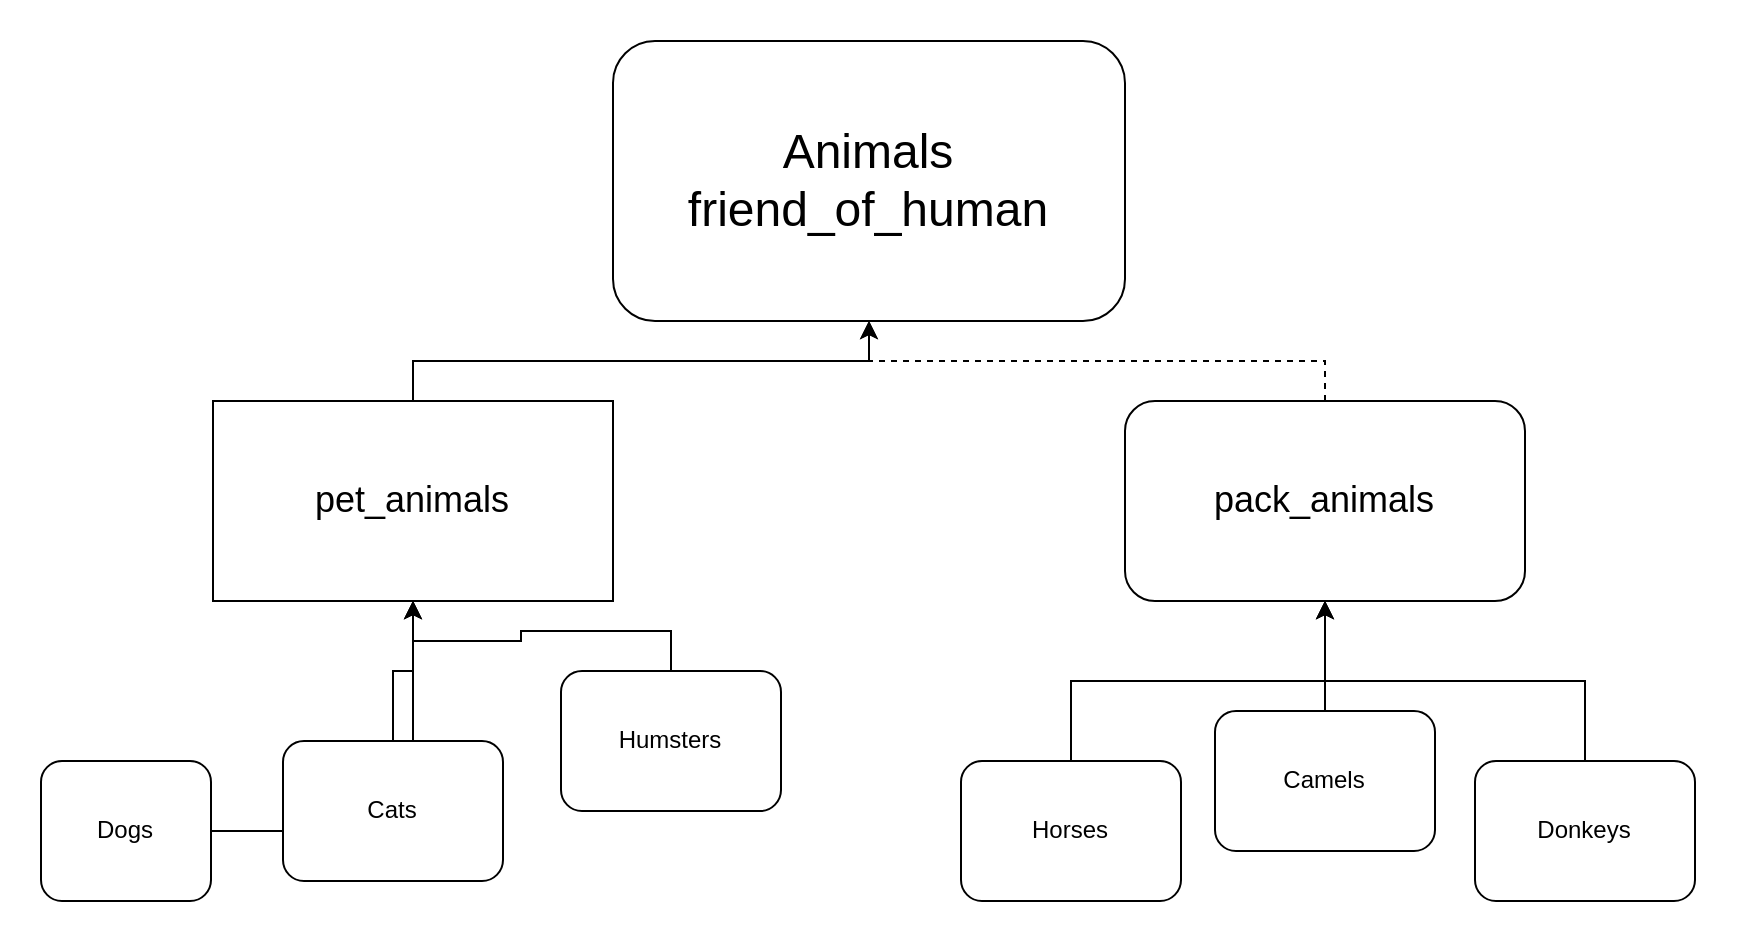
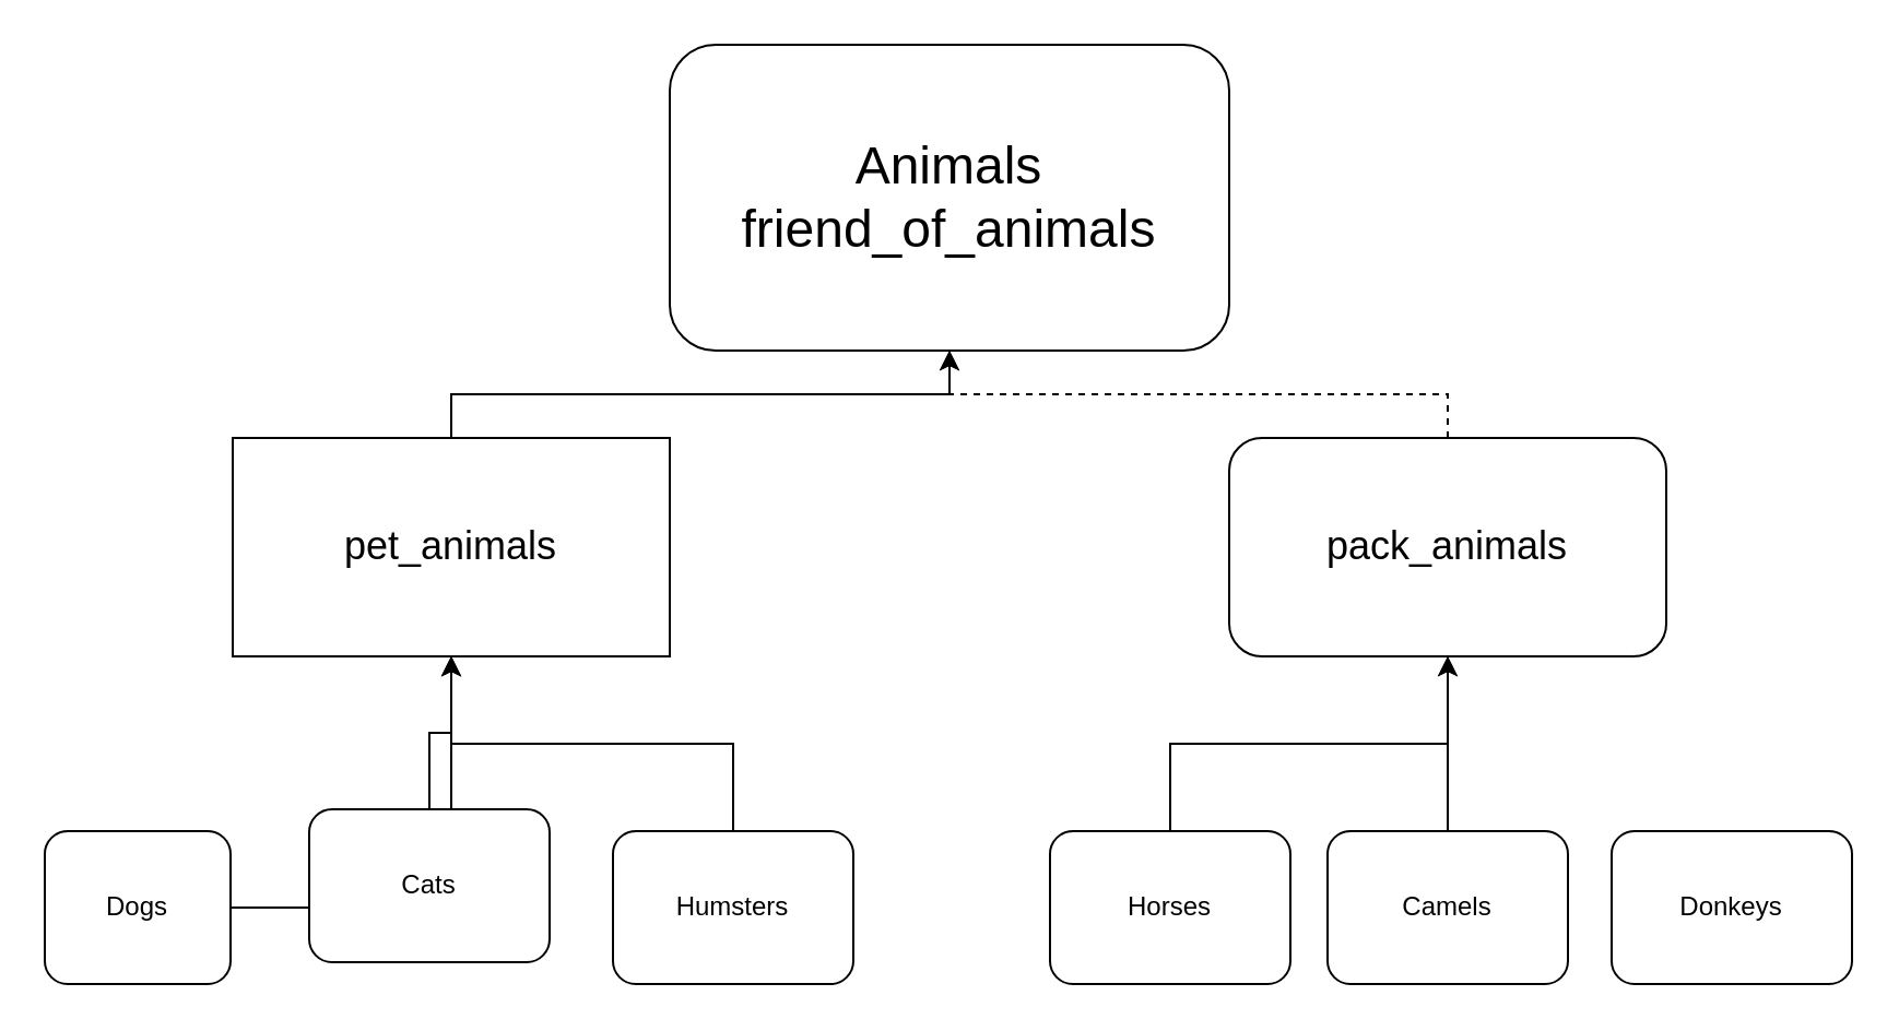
  <mxCell id="0" />
  <mxCell id="1" parent="0" />
- <mxCell id="2" value="&lt;font style=&quot;font-size: 24px;&quot;&gt;Animals&lt;br&gt;friend_of_human&lt;/font&gt;" style="rounded=1;whiteSpace=wrap;html=1;" vertex="1" parent="1"><mxGeometry x="306" y="20" width="256" height="140" as="geometry" /></mxCell>
+ <mxCell id="2" value="&lt;font style=&quot;font-size: 24px;&quot;&gt;Animals&lt;br&gt;friend_of_animals&lt;/font&gt;" style="rounded=1;whiteSpace=wrap;html=1;" vertex="1" parent="1"><mxGeometry x="306" y="20" width="256" height="140" as="geometry" /></mxCell>
  <mxCell id="3" style="edgeStyle=orthogonalEdgeStyle;rounded=0;orthogonalLoop=1;jettySize=auto;html=1;entryX=0.5;entryY=1;entryDx=0;entryDy=0;" edge="1" parent="1" source="4" target="2"><mxGeometry relative="1" as="geometry" /></mxCell>
  <mxCell id="4" value="&lt;font style=&quot;font-size: 18px;&quot;&gt;pet_animals&lt;/font&gt;" style="whiteSpace=wrap;html=1;rounded=0;" vertex="1" parent="1"><mxGeometry x="106" y="200" width="200" height="100" as="geometry" /></mxCell>
  <mxCell id="5" style="edgeStyle=orthogonalEdgeStyle;rounded=0;orthogonalLoop=1;jettySize=auto;html=1;entryX=0.5;entryY=1;entryDx=0;entryDy=0;dashed=1;" edge="1" parent="1" source="6" target="2"><mxGeometry relative="1" as="geometry" /></mxCell>
  <mxCell id="6" value="&lt;font style=&quot;font-size: 18px;&quot;&gt;pack_animals&lt;/font&gt;" style="rounded=1;whiteSpace=wrap;html=1;" vertex="1" parent="1"><mxGeometry x="562" y="200" width="200" height="100" as="geometry" /></mxCell>
  <mxCell id="7" style="edgeStyle=orthogonalEdgeStyle;rounded=0;orthogonalLoop=1;jettySize=auto;html=1;entryX=0.5;entryY=1;entryDx=0;entryDy=0;" edge="1" parent="1" source="8" target="4"><mxGeometry relative="1" as="geometry" /></mxCell>
  <mxCell id="8" value="Dogs" style="rounded=1;whiteSpace=wrap;html=1;" vertex="1" parent="1"><mxGeometry x="20" y="380" width="85" height="70" as="geometry" /></mxCell>
  <mxCell id="9" style="edgeStyle=orthogonalEdgeStyle;rounded=0;orthogonalLoop=1;jettySize=auto;html=1;entryX=0.5;entryY=1;entryDx=0;entryDy=0;" edge="1" parent="1" source="10" target="4"><mxGeometry relative="1" as="geometry"><mxPoint x="206" y="340" as="targetPoint" /></mxGeometry></mxCell>
  <mxCell id="10" value="Cats" style="rounded=1;whiteSpace=wrap;html=1;" vertex="1" parent="1"><mxGeometry x="141" y="370" width="110" height="70" as="geometry" /></mxCell>
  <mxCell id="11" style="edgeStyle=orthogonalEdgeStyle;rounded=0;orthogonalLoop=1;jettySize=auto;html=1;entryX=0.5;entryY=1;entryDx=0;entryDy=0;" edge="1" parent="1" source="12" target="4"><mxGeometry relative="1" as="geometry" /></mxCell>
- <mxCell id="12" value="Humsters" style="rounded=1;whiteSpace=wrap;html=1;" vertex="1" parent="1"><mxGeometry x="280" y="335" width="110" height="70" as="geometry" /></mxCell>
- <mxCell id="13" style="edgeStyle=orthogonalEdgeStyle;rounded=0;orthogonalLoop=1;jettySize=auto;html=1;entryX=0.5;entryY=1;entryDx=0;entryDy=0;" edge="1" parent="1" source="14" target="6"><mxGeometry relative="1" as="geometry" /></mxCell>
+ <mxCell id="12" value="Humsters" style="rounded=1;whiteSpace=wrap;html=1;" vertex="1" parent="1"><mxGeometry x="280" y="380" width="110" height="70" as="geometry" /></mxCell>
  <mxCell id="14" value="Donkeys" style="rounded=1;whiteSpace=wrap;html=1;" vertex="1" parent="1"><mxGeometry x="737" y="380" width="110" height="70" as="geometry" /></mxCell>
  <mxCell id="15" style="edgeStyle=orthogonalEdgeStyle;rounded=0;orthogonalLoop=1;jettySize=auto;html=1;" edge="1" parent="1" source="16"><mxGeometry relative="1" as="geometry"><mxPoint x="662" y="300" as="targetPoint" /></mxGeometry></mxCell>
- <mxCell id="16" value="Camels" style="rounded=1;whiteSpace=wrap;html=1;" vertex="1" parent="1"><mxGeometry x="607" y="355" width="110" height="70" as="geometry" /></mxCell>
+ <mxCell id="16" value="Camels" style="rounded=1;whiteSpace=wrap;html=1;" vertex="1" parent="1"><mxGeometry x="607" y="380" width="110" height="70" as="geometry" /></mxCell>
  <mxCell id="17" style="edgeStyle=orthogonalEdgeStyle;rounded=0;orthogonalLoop=1;jettySize=auto;html=1;" edge="1" parent="1" source="18" target="6"><mxGeometry relative="1" as="geometry" /></mxCell>
  <mxCell id="18" value="Horses" style="rounded=1;whiteSpace=wrap;html=1;" vertex="1" parent="1"><mxGeometry x="480" y="380" width="110" height="70" as="geometry" /></mxCell>
